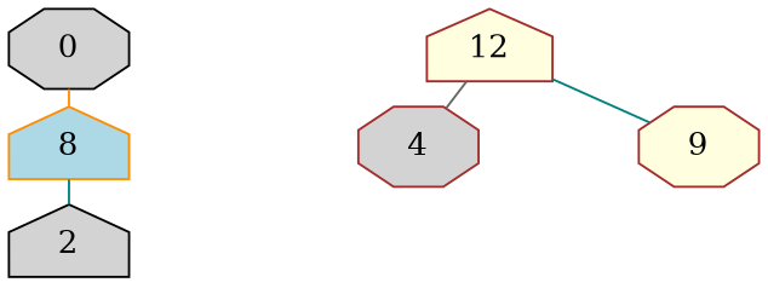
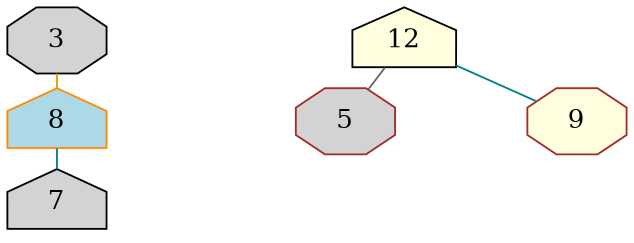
  digraph {
    nodesep=1
    ordering=out
    ranksep=0.1
    node [color=brown fillcolor=lightgrey shape=octagon style=filled]
    edge [arrowhead=none arrowsize=0.8 arrowtail=none color=teal]
-   3 [color=black label=0]
+   3 [color=black]
    8 [color=darkorange fillcolor=lightblue shape=house]
-   12 [fillcolor=lightyellow shape=house]
-   5 [label=4]
+   12 [color=black fillcolor=lightyellow shape=house]
+   5
    9 [fillcolor=lightyellow]
-   2 [color=black shape=house]
+   2 [color=black shape=house label=7]
    3 -> 8 [color=darkorange]
    8 -> 2 [side=left]
    12 -> 5 [color=gray40]
    12 -> 9
  }
